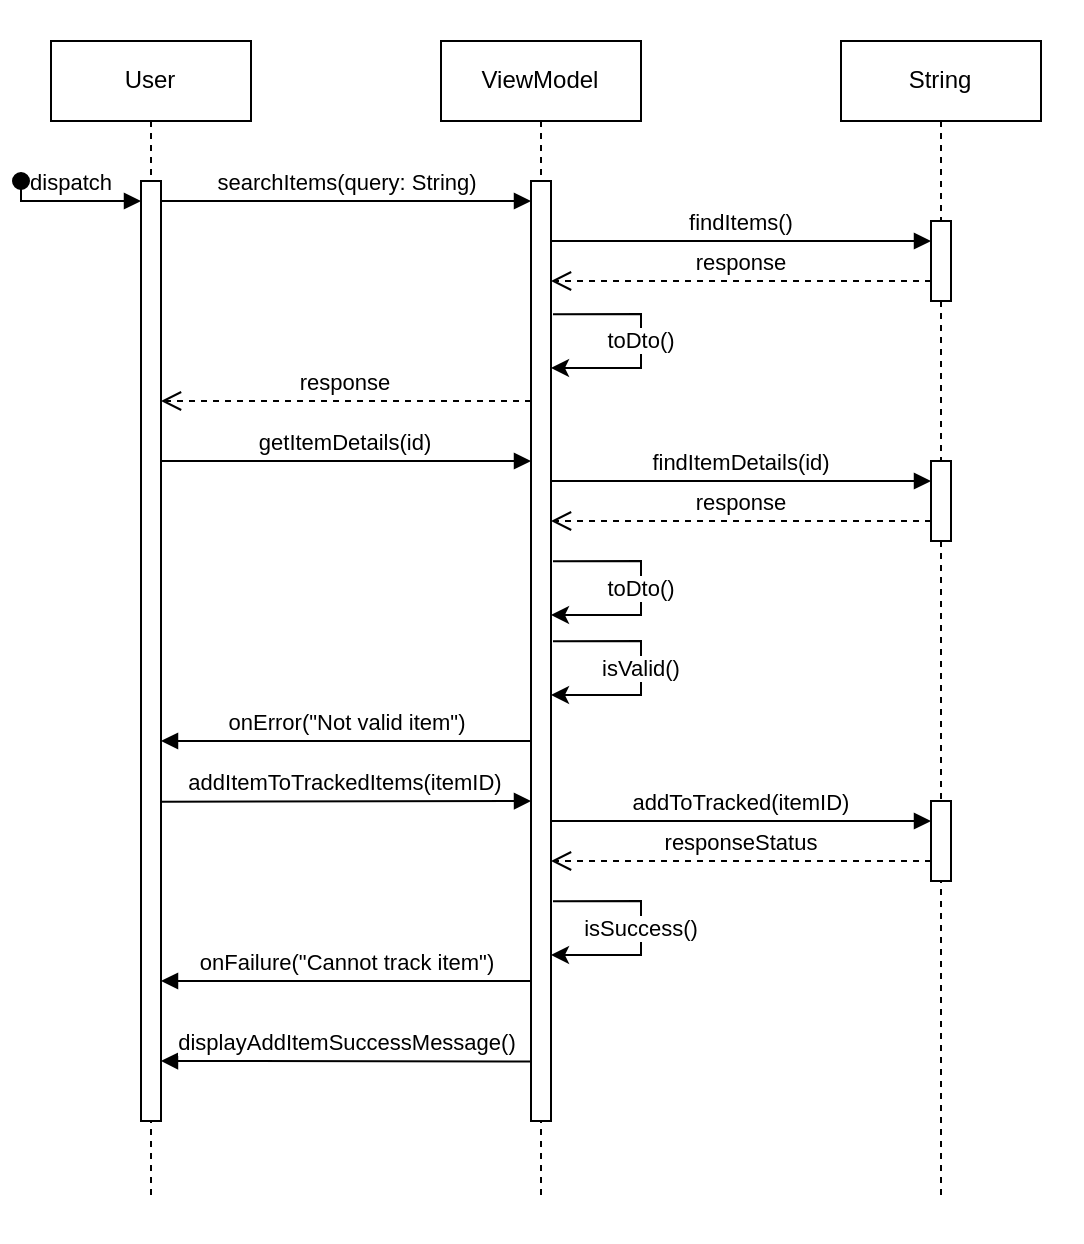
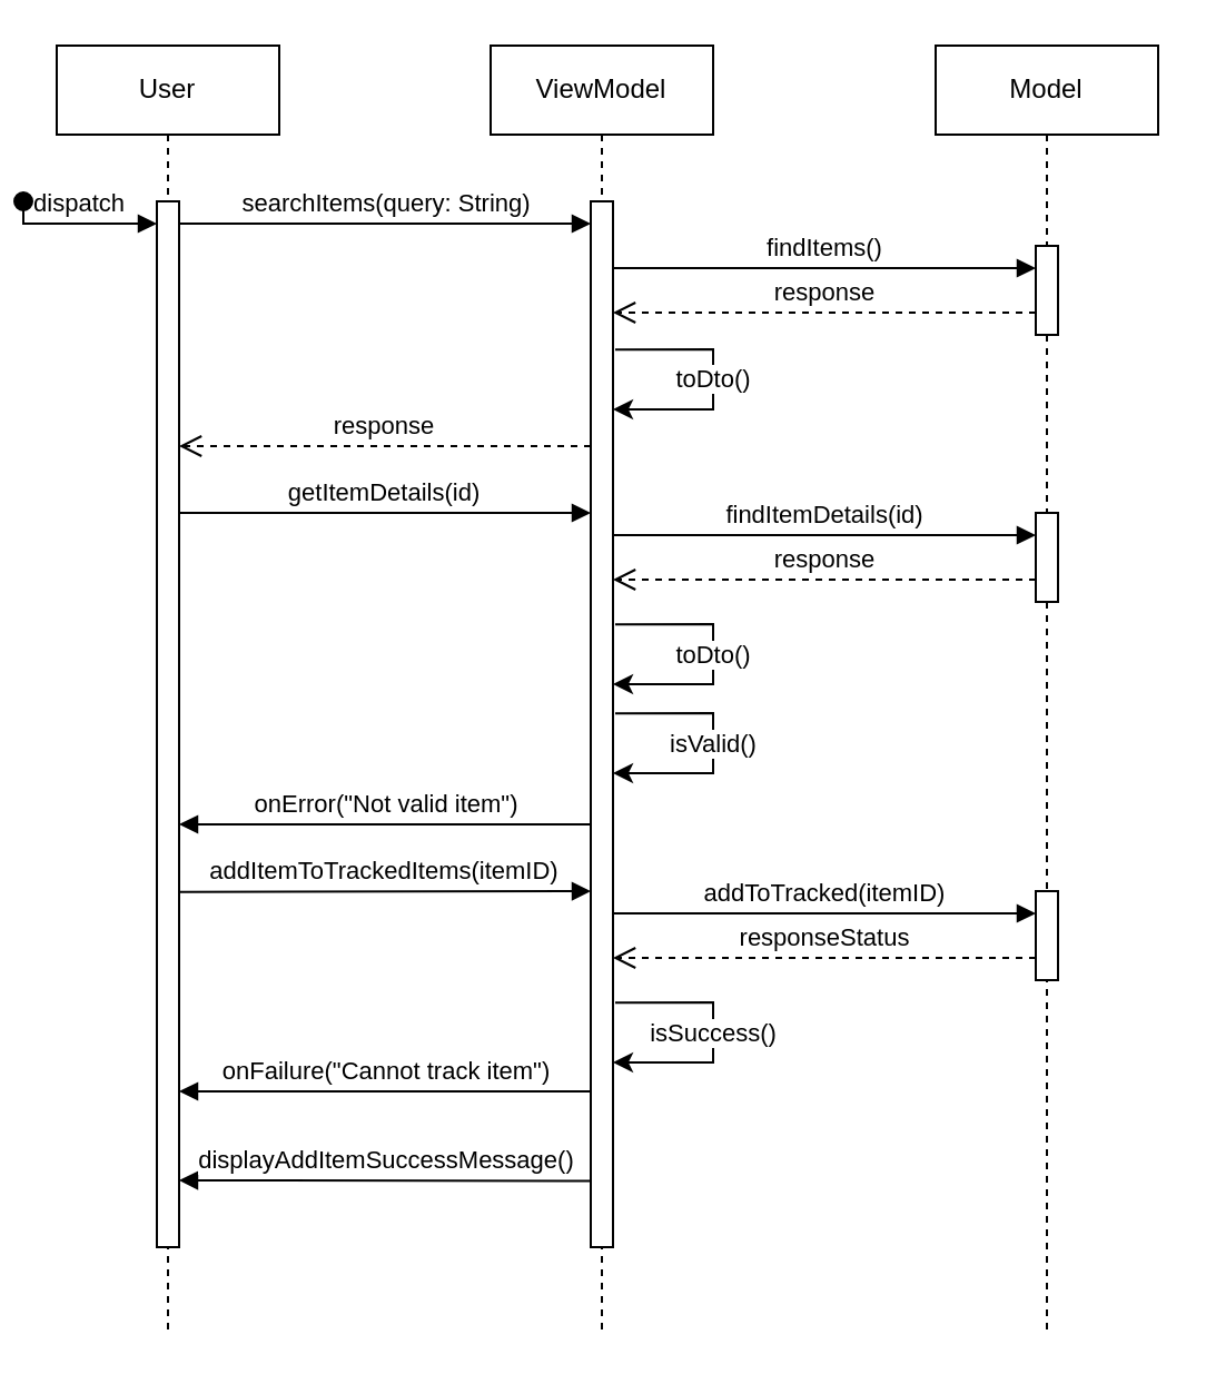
  <mxCell id="0" />
  <mxCell id="1" parent="0" />
  <mxCell id="2" value="User" style="shape=umlLifeline;perimeter=lifelinePerimeter;whiteSpace=wrap;html=1;container=0;dropTarget=0;collapsible=0;recursiveResize=0;outlineConnect=0;portConstraint=eastwest;newEdgeStyle={&quot;edgeStyle&quot;:&quot;elbowEdgeStyle&quot;,&quot;elbow&quot;:&quot;vertical&quot;,&quot;curved&quot;:0,&quot;rounded&quot;:0};" parent="1" vertex="1"><mxGeometry x="20" y="20" width="100" height="580" as="geometry" /></mxCell>
  <mxCell id="3" value="" style="html=1;points=[];perimeter=orthogonalPerimeter;outlineConnect=0;targetShapes=umlLifeline;portConstraint=eastwest;newEdgeStyle={&quot;edgeStyle&quot;:&quot;elbowEdgeStyle&quot;,&quot;elbow&quot;:&quot;vertical&quot;,&quot;curved&quot;:0,&quot;rounded&quot;:0};" parent="2" vertex="1"><mxGeometry x="45" y="70" width="10" height="470" as="geometry" /></mxCell>
  <mxCell id="4" value="dispatch" style="html=1;verticalAlign=bottom;startArrow=oval;endArrow=block;startSize=8;edgeStyle=elbowEdgeStyle;elbow=vertical;curved=0;rounded=0;" parent="2" target="3" edge="1"><mxGeometry relative="1" as="geometry"><mxPoint x="-15" y="70" as="sourcePoint" /><Array as="points"><mxPoint x="-5" y="80" /></Array></mxGeometry></mxCell>
  <mxCell id="5" value="ViewModel" style="shape=umlLifeline;perimeter=lifelinePerimeter;whiteSpace=wrap;html=1;container=0;dropTarget=0;collapsible=0;recursiveResize=0;outlineConnect=0;portConstraint=eastwest;newEdgeStyle={&quot;edgeStyle&quot;:&quot;elbowEdgeStyle&quot;,&quot;elbow&quot;:&quot;vertical&quot;,&quot;curved&quot;:0,&quot;rounded&quot;:0};" parent="1" vertex="1"><mxGeometry x="215" y="20" width="100" height="580" as="geometry" /></mxCell>
  <mxCell id="6" value="" style="html=1;points=[];perimeter=orthogonalPerimeter;outlineConnect=0;targetShapes=umlLifeline;portConstraint=eastwest;newEdgeStyle={&quot;edgeStyle&quot;:&quot;elbowEdgeStyle&quot;,&quot;elbow&quot;:&quot;vertical&quot;,&quot;curved&quot;:0,&quot;rounded&quot;:0};" parent="5" vertex="1"><mxGeometry x="45" y="70" width="10" height="470" as="geometry" /></mxCell>
  <mxCell id="7" value="searchItems(query: String)" style="html=1;verticalAlign=bottom;endArrow=block;edgeStyle=elbowEdgeStyle;elbow=horizontal;curved=0;rounded=0;" parent="1" source="3" target="6" edge="1"><mxGeometry x="0.0" relative="1" as="geometry"><mxPoint x="175" y="110" as="sourcePoint" /><Array as="points"><mxPoint x="160" y="100" /></Array><mxPoint x="255" y="100" as="targetPoint" /><mxPoint as="offset" /></mxGeometry></mxCell>
- <mxCell id="8" value="String" style="shape=umlLifeline;perimeter=lifelinePerimeter;whiteSpace=wrap;html=1;container=0;dropTarget=0;collapsible=0;recursiveResize=0;outlineConnect=0;portConstraint=eastwest;newEdgeStyle={&quot;edgeStyle&quot;:&quot;elbowEdgeStyle&quot;,&quot;elbow&quot;:&quot;vertical&quot;,&quot;curved&quot;:0,&quot;rounded&quot;:0};" vertex="1" parent="1"><mxGeometry x="415" y="20" width="100" height="580" as="geometry" /></mxCell>
+ <mxCell id="8" value="Model" style="shape=umlLifeline;perimeter=lifelinePerimeter;whiteSpace=wrap;html=1;container=0;dropTarget=0;collapsible=0;recursiveResize=0;outlineConnect=0;portConstraint=eastwest;newEdgeStyle={&quot;edgeStyle&quot;:&quot;elbowEdgeStyle&quot;,&quot;elbow&quot;:&quot;vertical&quot;,&quot;curved&quot;:0,&quot;rounded&quot;:0};" vertex="1" parent="1"><mxGeometry x="415" y="20" width="100" height="580" as="geometry" /></mxCell>
  <mxCell id="9" value="" style="html=1;points=[];perimeter=orthogonalPerimeter;outlineConnect=0;targetShapes=umlLifeline;portConstraint=eastwest;newEdgeStyle={&quot;edgeStyle&quot;:&quot;elbowEdgeStyle&quot;,&quot;elbow&quot;:&quot;vertical&quot;,&quot;curved&quot;:0,&quot;rounded&quot;:0};" vertex="1" parent="8"><mxGeometry x="45" y="90" width="10" height="40" as="geometry" /></mxCell>
  <mxCell id="10" value="" style="html=1;points=[];perimeter=orthogonalPerimeter;outlineConnect=0;targetShapes=umlLifeline;portConstraint=eastwest;newEdgeStyle={&quot;edgeStyle&quot;:&quot;elbowEdgeStyle&quot;,&quot;elbow&quot;:&quot;vertical&quot;,&quot;curved&quot;:0,&quot;rounded&quot;:0};" vertex="1" parent="8"><mxGeometry x="45" y="210" width="10" height="40" as="geometry" /></mxCell>
  <mxCell id="11" value="" style="html=1;points=[];perimeter=orthogonalPerimeter;outlineConnect=0;targetShapes=umlLifeline;portConstraint=eastwest;newEdgeStyle={&quot;edgeStyle&quot;:&quot;elbowEdgeStyle&quot;,&quot;elbow&quot;:&quot;vertical&quot;,&quot;curved&quot;:0,&quot;rounded&quot;:0};" vertex="1" parent="8"><mxGeometry x="45" y="380" width="10" height="40" as="geometry" /></mxCell>
  <mxCell id="12" value="findItems()" style="html=1;verticalAlign=bottom;endArrow=block;edgeStyle=elbowEdgeStyle;elbow=vertical;curved=0;rounded=0;" edge="1" parent="1" source="6" target="9"><mxGeometry x="-0.002" width="80" relative="1" as="geometry"><mxPoint x="275" y="230" as="sourcePoint" /><mxPoint x="355" y="230" as="targetPoint" /><Array as="points"><mxPoint x="305" y="120" /><mxPoint x="325" y="110" /><mxPoint x="265" y="110" /></Array><mxPoint as="offset" /></mxGeometry></mxCell>
  <mxCell id="13" value="response" style="html=1;verticalAlign=bottom;endArrow=open;dashed=1;endSize=8;edgeStyle=elbowEdgeStyle;elbow=vertical;curved=0;rounded=0;" edge="1" parent="1" source="9" target="6"><mxGeometry relative="1" as="geometry"><mxPoint x="455" y="150" as="sourcePoint" /><mxPoint x="275" y="150" as="targetPoint" /><Array as="points"><mxPoint x="345" y="140" /></Array></mxGeometry></mxCell>
  <mxCell id="14" value="toDto()" style="endArrow=classic;html=1;rounded=0;exitX=1.1;exitY=0.736;exitDx=0;exitDy=0;exitPerimeter=0;" edge="1" parent="1"><mxGeometry width="50" height="50" relative="1" as="geometry"><mxPoint x="271" y="156.62" as="sourcePoint" /><mxPoint x="270" y="183.5" as="targetPoint" /><Array as="points"><mxPoint x="315" y="156.5" /><mxPoint x="315" y="183.5" /></Array></mxGeometry></mxCell>
  <mxCell id="15" value="response" style="html=1;verticalAlign=bottom;endArrow=open;dashed=1;endSize=8;edgeStyle=elbowEdgeStyle;elbow=vertical;curved=0;rounded=0;" edge="1" parent="1" source="6" target="3"><mxGeometry relative="1" as="geometry"><mxPoint x="255" y="200.13" as="sourcePoint" /><mxPoint x="175" y="200.13" as="targetPoint" /><Array as="points"><mxPoint x="155" y="200" /><mxPoint x="75" y="200" /></Array></mxGeometry></mxCell>
  <mxCell id="16" value="getItemDetails(id)" style="html=1;verticalAlign=bottom;endArrow=block;edgeStyle=elbowEdgeStyle;elbow=vertical;curved=0;rounded=0;" edge="1" parent="1" target="6"><mxGeometry x="-0.004" width="80" relative="1" as="geometry"><mxPoint x="75" y="230" as="sourcePoint" /><mxPoint x="255" y="230" as="targetPoint" /><mxPoint as="offset" /></mxGeometry></mxCell>
  <mxCell id="17" value="findItemDetails(id)" style="html=1;verticalAlign=bottom;endArrow=block;edgeStyle=elbowEdgeStyle;elbow=vertical;curved=0;rounded=0;" edge="1" parent="1" source="6" target="10"><mxGeometry x="-0.002" width="80" relative="1" as="geometry"><mxPoint x="275" y="230" as="sourcePoint" /><mxPoint x="455" y="240" as="targetPoint" /><Array as="points"><mxPoint x="345" y="240" /><mxPoint x="275" y="230" /></Array><mxPoint as="offset" /></mxGeometry></mxCell>
  <mxCell id="18" value="response" style="html=1;verticalAlign=bottom;endArrow=open;dashed=1;endSize=8;edgeStyle=elbowEdgeStyle;elbow=vertical;curved=0;rounded=0;" edge="1" parent="1" source="10" target="6"><mxGeometry relative="1" as="geometry"><mxPoint x="455" y="270" as="sourcePoint" /><mxPoint x="275" y="260" as="targetPoint" /><Array as="points"><mxPoint x="385" y="260" /><mxPoint x="395" y="270" /><mxPoint x="405" y="280" /><mxPoint x="465" y="260" /></Array></mxGeometry></mxCell>
  <mxCell id="19" value="toDto()" style="endArrow=classic;html=1;rounded=0;exitX=1.1;exitY=0.736;exitDx=0;exitDy=0;exitPerimeter=0;" edge="1" parent="1"><mxGeometry width="50" height="50" relative="1" as="geometry"><mxPoint x="271" y="280.12" as="sourcePoint" /><mxPoint x="270" y="307" as="targetPoint" /><Array as="points"><mxPoint x="315" y="280" /><mxPoint x="315" y="307" /></Array></mxGeometry></mxCell>
  <mxCell id="20" value="onError(&quot;Not valid item&quot;)" style="html=1;verticalAlign=bottom;endArrow=block;edgeStyle=elbowEdgeStyle;elbow=horizontal;curved=0;rounded=0;" edge="1" parent="1"><mxGeometry x="-0.004" width="80" relative="1" as="geometry"><mxPoint x="260" y="370" as="sourcePoint" /><mxPoint x="75" y="370" as="targetPoint" /><Array as="points"><mxPoint x="175" y="370" /></Array><mxPoint as="offset" /></mxGeometry></mxCell>
  <mxCell id="21" value="addItemToTrackedItems(itemID)" style="html=1;verticalAlign=bottom;endArrow=block;edgeStyle=elbowEdgeStyle;elbow=vertical;curved=0;rounded=0;" edge="1" parent="1"><mxGeometry x="-0.004" width="80" relative="1" as="geometry"><mxPoint x="75" y="400.39" as="sourcePoint" /><mxPoint x="260" y="400.26" as="targetPoint" /><mxPoint as="offset" /></mxGeometry></mxCell>
  <mxCell id="22" value="isValid()" style="endArrow=classic;html=1;rounded=0;exitX=1.1;exitY=0.736;exitDx=0;exitDy=0;exitPerimeter=0;" edge="1" parent="1"><mxGeometry width="50" height="50" relative="1" as="geometry"><mxPoint x="271" y="320.12" as="sourcePoint" /><mxPoint x="270" y="347" as="targetPoint" /><Array as="points"><mxPoint x="315" y="320" /><mxPoint x="315" y="347" /></Array></mxGeometry></mxCell>
  <mxCell id="23" value="addToTracked(itemID)" style="html=1;verticalAlign=bottom;endArrow=block;edgeStyle=elbowEdgeStyle;elbow=vertical;curved=0;rounded=0;" edge="1" parent="1" source="6" target="11"><mxGeometry width="80" relative="1" as="geometry"><mxPoint x="275" y="410" as="sourcePoint" /><mxPoint x="455" y="400" as="targetPoint" /><Array as="points"><mxPoint x="315" y="410" /><mxPoint x="275" y="400" /></Array></mxGeometry></mxCell>
  <mxCell id="24" value="responseStatus" style="html=1;verticalAlign=bottom;endArrow=open;dashed=1;endSize=8;edgeStyle=elbowEdgeStyle;elbow=vertical;curved=0;rounded=0;" edge="1" parent="1" source="11" target="6"><mxGeometry x="-0.002" relative="1" as="geometry"><mxPoint x="455" y="429" as="sourcePoint" /><mxPoint x="275" y="429" as="targetPoint" /><Array as="points"><mxPoint x="295" y="430" /></Array><mxPoint as="offset" /></mxGeometry></mxCell>
  <mxCell id="25" value="isSuccess()" style="endArrow=classic;html=1;rounded=0;exitX=1.1;exitY=0.736;exitDx=0;exitDy=0;exitPerimeter=0;" edge="1" parent="1"><mxGeometry width="50" height="50" relative="1" as="geometry"><mxPoint x="271" y="450.12" as="sourcePoint" /><mxPoint x="270" y="477" as="targetPoint" /><Array as="points"><mxPoint x="315" y="450" /><mxPoint x="315" y="477" /></Array></mxGeometry></mxCell>
  <mxCell id="26" value="onFailure(&quot;Cannot track item&quot;)" style="html=1;verticalAlign=bottom;endArrow=block;edgeStyle=elbowEdgeStyle;elbow=vertical;curved=0;rounded=0;" edge="1" parent="1" source="6"><mxGeometry x="-0.004" width="80" relative="1" as="geometry"><mxPoint x="255" y="490" as="sourcePoint" /><mxPoint x="75" y="490" as="targetPoint" /><mxPoint as="offset" /></mxGeometry></mxCell>
  <mxCell id="27" value="displayAddItemSuccessMessage()" style="html=1;verticalAlign=bottom;endArrow=block;edgeStyle=elbowEdgeStyle;elbow=vertical;curved=0;rounded=0;" edge="1" parent="1"><mxGeometry x="-0.004" width="80" relative="1" as="geometry"><mxPoint x="260" y="530.22" as="sourcePoint" /><mxPoint x="75" y="530.22" as="targetPoint" /><mxPoint as="offset" /></mxGeometry></mxCell>
